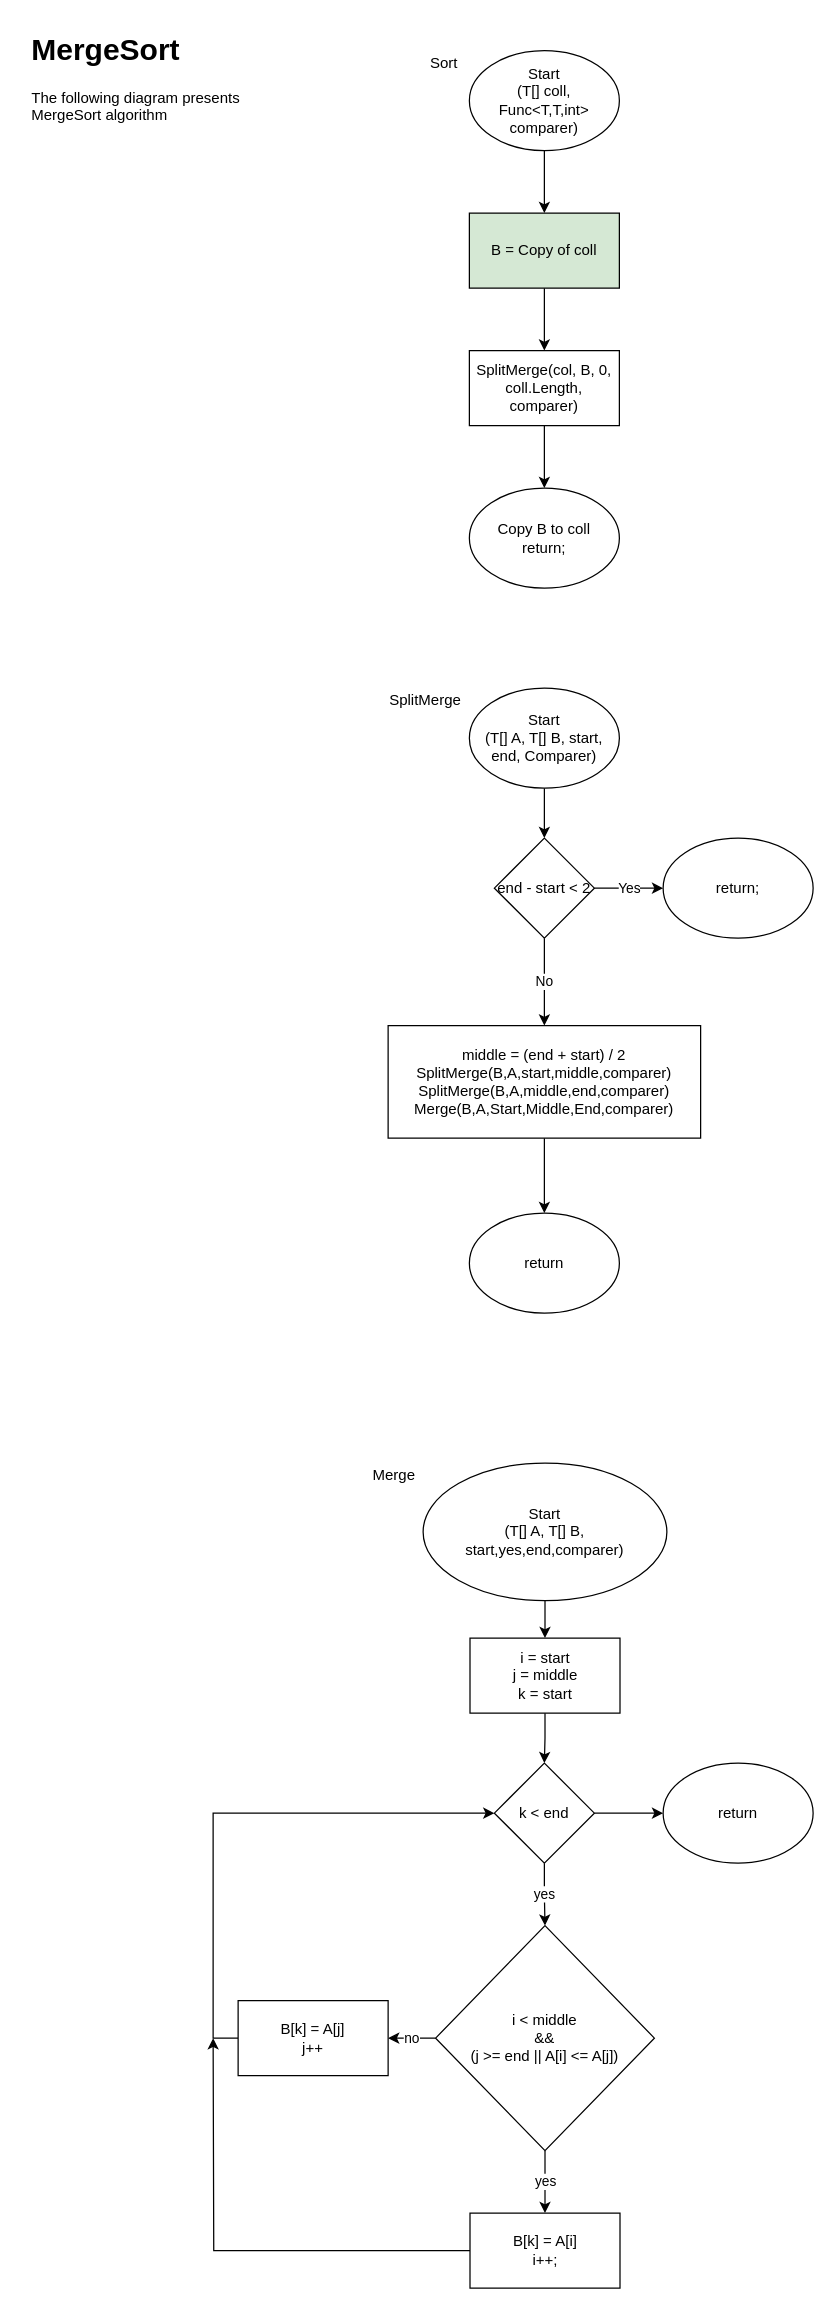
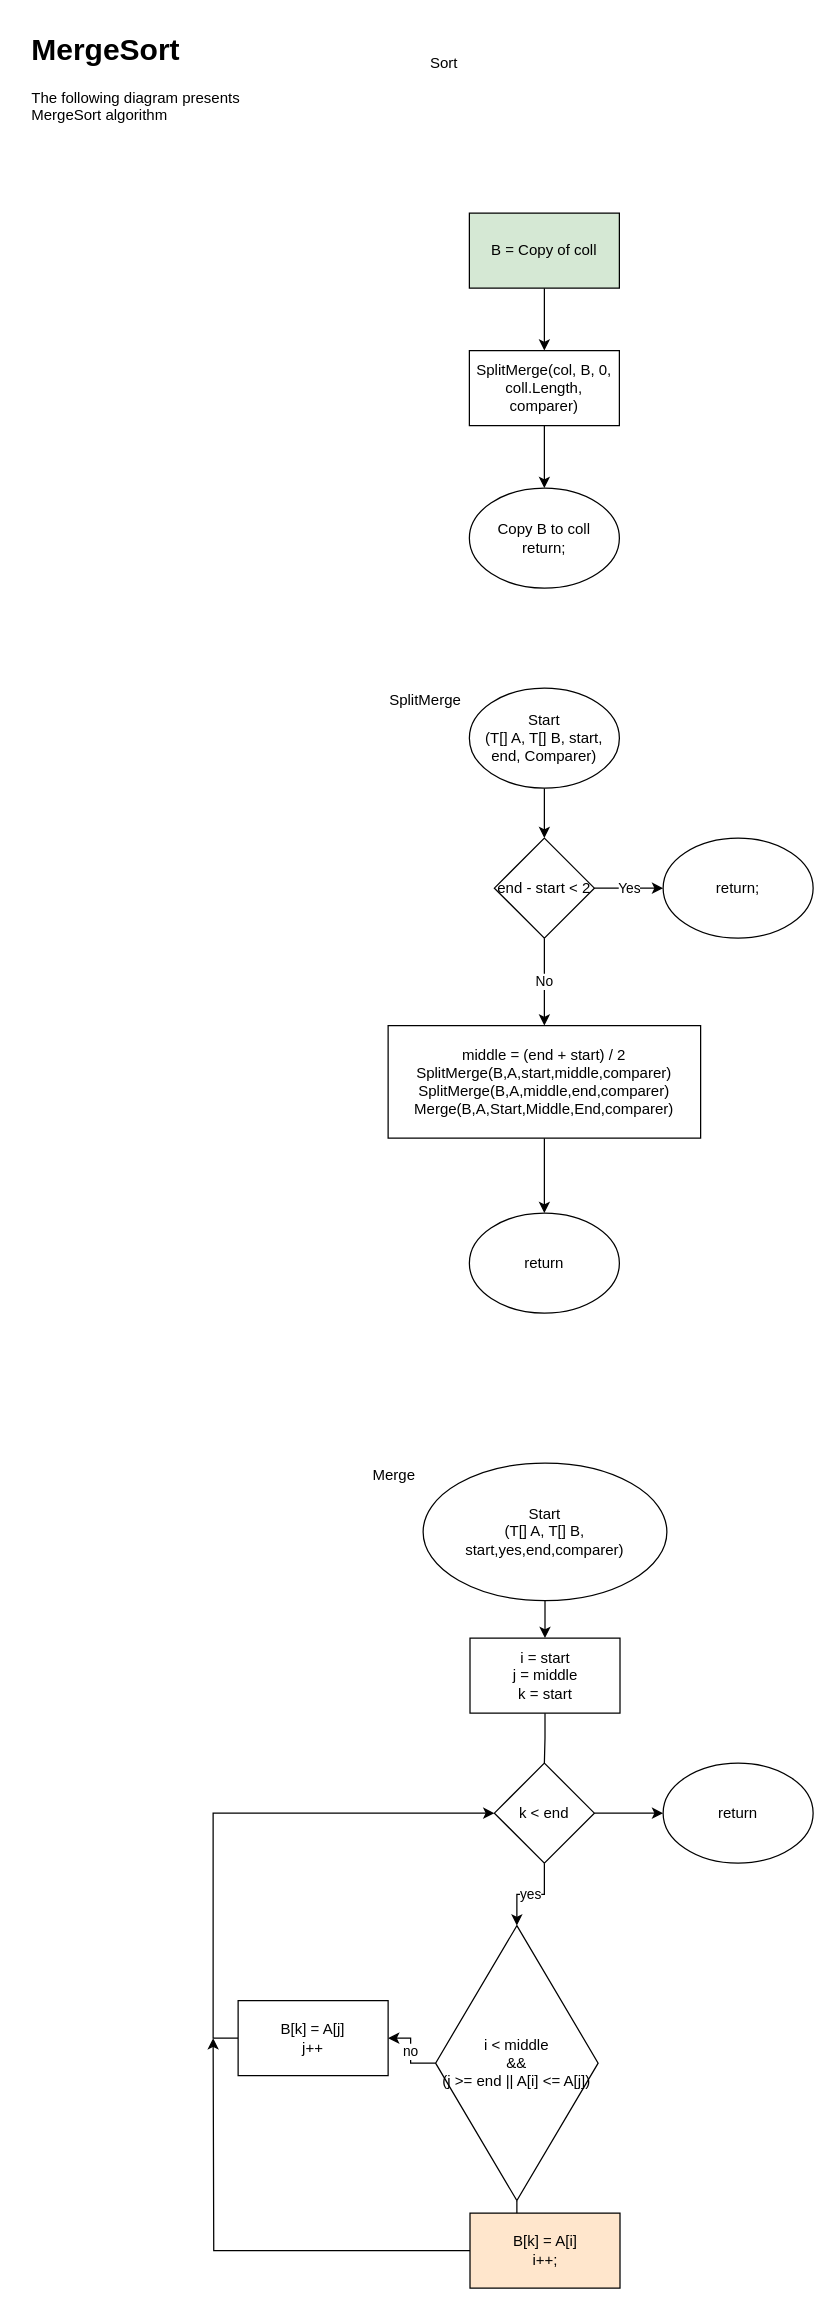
  <mxCell id="0" />
  <mxCell id="1" parent="0" />
  <mxCell id="2" value="&lt;h1&gt;MergeSort&lt;/h1&gt;&lt;div&gt;The following diagram presents MergeSort algorithm&lt;br&gt;&lt;/div&gt;" style="text;html=1;strokeColor=none;fillColor=none;spacing=5;spacingTop=-20;whiteSpace=wrap;overflow=hidden;rounded=0;" vertex="1" parent="1"><mxGeometry x="20" y="20" width="190" height="120" as="geometry" /></mxCell>
- <mxCell id="3" value="" style="edgeStyle=orthogonalEdgeStyle;rounded=0;orthogonalLoop=1;jettySize=auto;html=1;" edge="1" parent="1" source="4" target="7"><mxGeometry relative="1" as="geometry" /></mxCell>
- <mxCell id="4" value="&lt;div&gt;Start&lt;/div&gt;&lt;div&gt;(T[] coll, Func&amp;lt;T,T,int&amp;gt; comparer)&lt;/div&gt;" style="ellipse;whiteSpace=wrap;html=1;" vertex="1" parent="1"><mxGeometry x="375" y="40" width="120" height="80" as="geometry" /></mxCell>
  <mxCell id="5" value="Sort" style="text;html=1;strokeColor=none;fillColor=none;align=center;verticalAlign=middle;whiteSpace=wrap;rounded=0;" vertex="1" parent="1"><mxGeometry x="335" y="40" width="40" height="20" as="geometry" /></mxCell>
  <mxCell id="6" value="" style="edgeStyle=orthogonalEdgeStyle;rounded=0;orthogonalLoop=1;jettySize=auto;html=1;" edge="1" parent="1" source="7" target="9"><mxGeometry relative="1" as="geometry" /></mxCell>
  <mxCell id="7" value="B = Copy of coll" style="rounded=0;whiteSpace=wrap;html=1;fillColor=#d5e8d4;" vertex="1" parent="1"><mxGeometry x="375" y="170" width="120" height="60" as="geometry" /></mxCell>
  <mxCell id="8" value="" style="edgeStyle=orthogonalEdgeStyle;rounded=0;orthogonalLoop=1;jettySize=auto;html=1;" edge="1" parent="1" source="9" target="10"><mxGeometry relative="1" as="geometry" /></mxCell>
  <mxCell id="9" value="SplitMerge(col, B, 0, coll.Length, comparer)" style="rounded=0;whiteSpace=wrap;html=1;" vertex="1" parent="1"><mxGeometry x="375" y="280" width="120" height="60" as="geometry" /></mxCell>
  <mxCell id="10" value="&lt;div&gt;Copy B to coll&lt;/div&gt;&lt;div&gt;return;&lt;br&gt;&lt;/div&gt;" style="ellipse;whiteSpace=wrap;html=1;" vertex="1" parent="1"><mxGeometry x="375" y="390" width="120" height="80" as="geometry" /></mxCell>
  <mxCell id="11" value="" style="edgeStyle=orthogonalEdgeStyle;rounded=0;orthogonalLoop=1;jettySize=auto;html=1;" edge="1" parent="1" source="12" target="16"><mxGeometry relative="1" as="geometry" /></mxCell>
  <mxCell id="12" value="&lt;div&gt;Start&lt;/div&gt;&lt;div&gt;(T[] A, T[] B, start, end, Comparer)&lt;/div&gt;" style="ellipse;whiteSpace=wrap;html=1;" vertex="1" parent="1"><mxGeometry x="375" y="550" width="120" height="80" as="geometry" /></mxCell>
  <mxCell id="13" value="SplitMerge" style="text;html=1;strokeColor=none;fillColor=none;align=center;verticalAlign=middle;whiteSpace=wrap;rounded=0;" vertex="1" parent="1"><mxGeometry x="320" y="550" width="40" height="20" as="geometry" /></mxCell>
  <mxCell id="14" value="Yes" style="edgeStyle=orthogonalEdgeStyle;rounded=0;orthogonalLoop=1;jettySize=auto;html=1;" edge="1" parent="1" source="16" target="17"><mxGeometry relative="1" as="geometry" /></mxCell>
  <mxCell id="15" value="No" style="edgeStyle=orthogonalEdgeStyle;rounded=0;orthogonalLoop=1;jettySize=auto;html=1;" edge="1" parent="1" source="16" target="19"><mxGeometry relative="1" as="geometry" /></mxCell>
  <mxCell id="16" value="end - start &amp;lt; 2" style="rhombus;whiteSpace=wrap;html=1;" vertex="1" parent="1"><mxGeometry x="395" y="670" width="80" height="80" as="geometry" /></mxCell>
  <mxCell id="17" value="return;" style="ellipse;whiteSpace=wrap;html=1;" vertex="1" parent="1"><mxGeometry x="530" y="670" width="120" height="80" as="geometry" /></mxCell>
  <mxCell id="18" value="" style="edgeStyle=orthogonalEdgeStyle;rounded=0;orthogonalLoop=1;jettySize=auto;html=1;" edge="1" parent="1" source="19" target="20"><mxGeometry relative="1" as="geometry" /></mxCell>
  <mxCell id="19" value="&lt;div&gt;middle = (end + start) / 2&lt;/div&gt;&lt;div&gt;SplitMerge(B,A,start,middle,comparer)&lt;/div&gt;&lt;div&gt;SplitMerge(B,A,middle,end,comparer)&lt;/div&gt;&lt;div&gt;Merge(B,A,Start,Middle,End,comparer)&lt;br&gt;&lt;/div&gt;" style="rounded=0;whiteSpace=wrap;html=1;" vertex="1" parent="1"><mxGeometry x="310" y="820" width="250" height="90" as="geometry" /></mxCell>
  <mxCell id="20" value="return" style="ellipse;whiteSpace=wrap;html=1;" vertex="1" parent="1"><mxGeometry x="375" y="970" width="120" height="80" as="geometry" /></mxCell>
  <mxCell id="21" value="" style="edgeStyle=orthogonalEdgeStyle;rounded=0;orthogonalLoop=1;jettySize=auto;html=1;" edge="1" parent="1" source="22" target="25"><mxGeometry relative="1" as="geometry" /></mxCell>
  <mxCell id="22" value="&lt;div&gt;Start&lt;/div&gt;&lt;div&gt;(T[] A, T[] B, start,yes,end,comparer)&lt;br&gt;&lt;/div&gt;" style="ellipse;whiteSpace=wrap;html=1;" vertex="1" parent="1"><mxGeometry x="338" y="1170" width="195" height="110" as="geometry" /></mxCell>
  <mxCell id="23" value="Merge" style="text;html=1;strokeColor=none;fillColor=none;align=center;verticalAlign=middle;whiteSpace=wrap;rounded=0;" vertex="1" parent="1"><mxGeometry x="295" y="1170" width="40" height="20" as="geometry" /></mxCell>
- <mxCell id="24" value="" style="edgeStyle=orthogonalEdgeStyle;rounded=0;orthogonalLoop=1;jettySize=auto;html=1;" edge="1" parent="1" source="25" target="28"><mxGeometry relative="1" as="geometry" /></mxCell>
+ <mxCell id="24" value="" style="edgeStyle=orthogonalEdgeStyle;rounded=0;orthogonalLoop=1;jettySize=auto;html=1;endArrow=none;" edge="1" parent="1" source="25" target="28"><mxGeometry relative="1" as="geometry" /></mxCell>
  <mxCell id="25" value="&lt;div&gt;i = start&lt;/div&gt;&lt;div&gt;j = middle&lt;br&gt;&lt;/div&gt;&lt;div&gt;k = start&lt;br&gt;&lt;/div&gt;" style="rounded=0;whiteSpace=wrap;html=1;" vertex="1" parent="1"><mxGeometry x="375.5" y="1310" width="120" height="60" as="geometry" /></mxCell>
  <mxCell id="26" value="yes" style="edgeStyle=orthogonalEdgeStyle;rounded=0;orthogonalLoop=1;jettySize=auto;html=1;" edge="1" parent="1" source="28" target="31"><mxGeometry relative="1" as="geometry" /></mxCell>
  <mxCell id="27" value="" style="edgeStyle=orthogonalEdgeStyle;rounded=0;orthogonalLoop=1;jettySize=auto;html=1;" edge="1" parent="1" source="28" target="36"><mxGeometry relative="1" as="geometry" /></mxCell>
  <mxCell id="28" value="k &amp;lt; end" style="rhombus;whiteSpace=wrap;html=1;" vertex="1" parent="1"><mxGeometry x="395" y="1410" width="80" height="80" as="geometry" /></mxCell>
  <mxCell id="29" value="yes" style="edgeStyle=orthogonalEdgeStyle;rounded=0;orthogonalLoop=1;jettySize=auto;html=1;" edge="1" parent="1" source="31" target="33"><mxGeometry relative="1" as="geometry" /></mxCell>
  <mxCell id="30" value="no" style="edgeStyle=orthogonalEdgeStyle;rounded=0;orthogonalLoop=1;jettySize=auto;html=1;" edge="1" parent="1" source="31" target="35"><mxGeometry relative="1" as="geometry" /></mxCell>
- <mxCell id="31" value="&lt;div&gt;i &amp;lt; middle&lt;/div&gt;&lt;div&gt;&amp;amp;&amp;amp;&lt;/div&gt;&lt;div&gt;(j &amp;gt;= end || A[i] &amp;lt;= A[j])&lt;br&gt;&lt;/div&gt;" style="rhombus;whiteSpace=wrap;html=1;" vertex="1" parent="1"><mxGeometry x="348" y="1540" width="175" height="180" as="geometry" /></mxCell>
+ <mxCell id="31" value="&lt;div&gt;i &amp;lt; middle&lt;/div&gt;&lt;div&gt;&amp;amp;&amp;amp;&lt;/div&gt;&lt;div&gt;(j &amp;gt;= end || A[i] &amp;lt;= A[j])&lt;br&gt;&lt;/div&gt;" style="rhombus;whiteSpace=wrap;html=1;" vertex="1" parent="1"><mxGeometry x="348" y="1540" width="130" height="220" as="geometry" /></mxCell>
  <mxCell id="32" style="edgeStyle=orthogonalEdgeStyle;rounded=0;orthogonalLoop=1;jettySize=auto;html=1;exitX=0;exitY=0.5;exitDx=0;exitDy=0;" edge="1" parent="1" source="33"><mxGeometry relative="1" as="geometry"><mxPoint x="170" y="1630" as="targetPoint" /></mxGeometry></mxCell>
- <mxCell id="33" value="&lt;div&gt;B[k] = A[i]&lt;/div&gt;i++;" style="rounded=0;whiteSpace=wrap;html=1;" vertex="1" parent="1"><mxGeometry x="375.5" y="1770" width="120" height="60" as="geometry" /></mxCell>
+ <mxCell id="33" value="&lt;div&gt;B[k] = A[i]&lt;/div&gt;i++;" style="rounded=0;whiteSpace=wrap;html=1;fillColor=#ffe6cc;" vertex="1" parent="1"><mxGeometry x="375.5" y="1770" width="120" height="60" as="geometry" /></mxCell>
  <mxCell id="34" style="edgeStyle=orthogonalEdgeStyle;rounded=0;orthogonalLoop=1;jettySize=auto;html=1;exitX=0;exitY=0.5;exitDx=0;exitDy=0;entryX=0;entryY=0.5;entryDx=0;entryDy=0;" edge="1" parent="1" source="35" target="28"><mxGeometry relative="1" as="geometry" /></mxCell>
  <mxCell id="35" value="&lt;div&gt;B[k] = A[j]&lt;/div&gt;&lt;div&gt;j++&lt;br&gt;&lt;/div&gt;" style="rounded=0;whiteSpace=wrap;html=1;" vertex="1" parent="1"><mxGeometry x="190" y="1600" width="120" height="60" as="geometry" /></mxCell>
  <mxCell id="36" value="return" style="ellipse;whiteSpace=wrap;html=1;" vertex="1" parent="1"><mxGeometry x="530" y="1410" width="120" height="80" as="geometry" /></mxCell>
